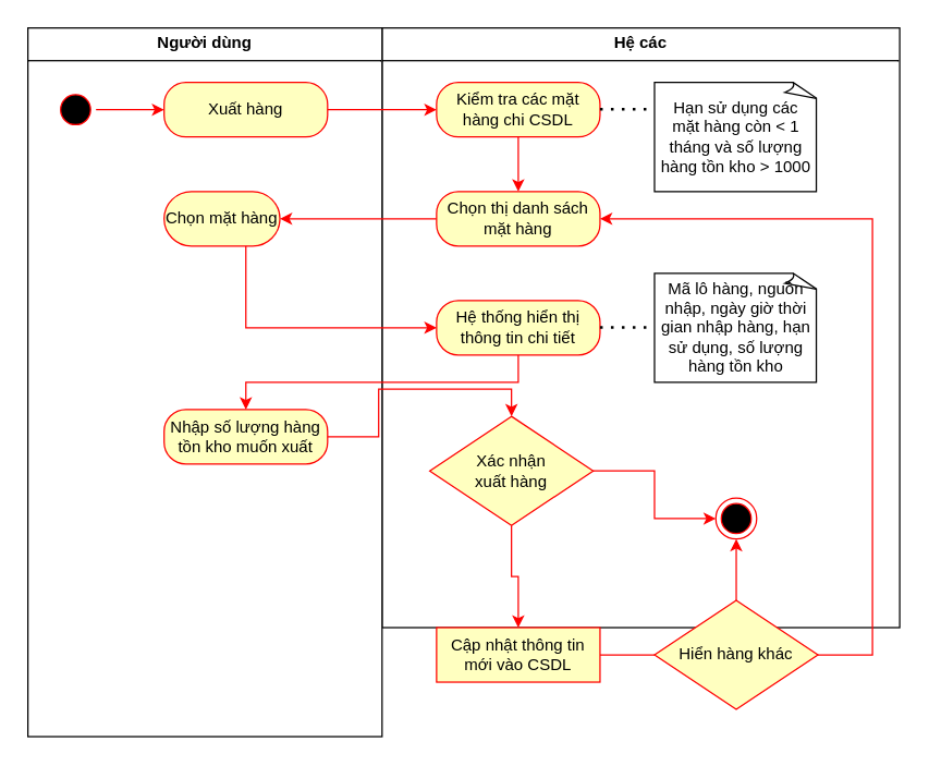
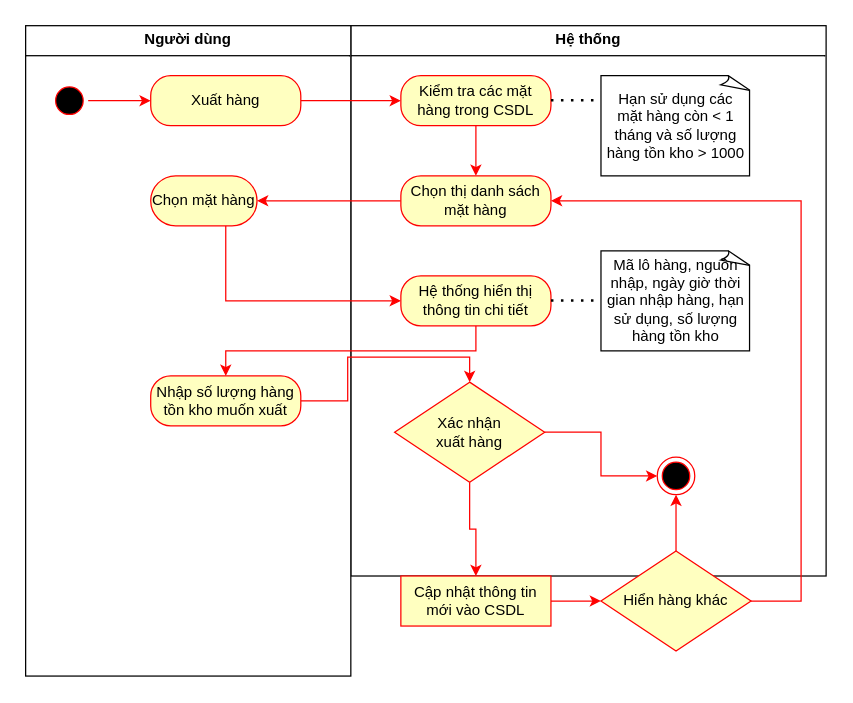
  <mxCell id="0" />
  <mxCell id="1" parent="0" />
- <mxCell id="2" value="&lt;p style=&quot;margin:0px;margin-top:4px;text-align:center;&quot;&gt;&lt;b&gt;Hệ các&lt;/b&gt;&lt;/p&gt;&lt;hr size=&quot;1&quot; style=&quot;border-style:solid;&quot;&gt;&lt;div style=&quot;height:2px;&quot;&gt;&lt;/div&gt;" style="verticalAlign=top;align=left;overflow=fill;html=1;whiteSpace=wrap;" vertex="1" parent="1"><mxGeometry x="280" width="380" height="440" as="geometry" y="20" /></mxCell>
+ <mxCell id="2" value="&lt;p style=&quot;margin:0px;margin-top:4px;text-align:center;&quot;&gt;&lt;b&gt;Hệ thống&lt;/b&gt;&lt;/p&gt;&lt;hr size=&quot;1&quot; style=&quot;border-style:solid;&quot;&gt;&lt;div style=&quot;height:2px;&quot;&gt;&lt;/div&gt;" style="verticalAlign=top;align=left;overflow=fill;html=1;whiteSpace=wrap;" vertex="1" parent="1"><mxGeometry x="280" width="380" height="440" as="geometry" y="20" /></mxCell>
  <mxCell id="3" value="&lt;p style=&quot;margin:0px;margin-top:4px;text-align:center;&quot;&gt;&lt;b&gt;Người dùng&lt;/b&gt;&lt;/p&gt;&lt;hr size=&quot;1&quot; style=&quot;border-style:solid;&quot;&gt;&lt;div style=&quot;height:2px;&quot;&gt;&lt;/div&gt;" style="verticalAlign=top;align=left;overflow=fill;html=1;whiteSpace=wrap;" vertex="1" parent="1"><mxGeometry width="260" height="520" as="geometry" x="20" y="20" /></mxCell>
  <mxCell id="4" value="" style="edgeStyle=orthogonalEdgeStyle;rounded=0;orthogonalLoop=1;jettySize=auto;html=1;strokeColor=light-dark(#FF0000,#FFFFFF);" edge="1" parent="1" source="5" target="7"><mxGeometry relative="1" as="geometry" /></mxCell>
  <mxCell id="5" value="" style="ellipse;html=1;shape=startState;fillColor=#000000;strokeColor=light-dark(#FF0000,#FFFFFF);" vertex="1" parent="1"><mxGeometry x="40" y="65" width="30" height="30" as="geometry" /></mxCell>
  <mxCell id="6" value="" style="edgeStyle=orthogonalEdgeStyle;rounded=0;orthogonalLoop=1;jettySize=auto;html=1;strokeColor=light-dark(#FF0000,#FFFFFF);" edge="1" parent="1" source="7" target="9"><mxGeometry relative="1" as="geometry" /></mxCell>
  <mxCell id="7" value="Xuất hàng" style="rounded=1;whiteSpace=wrap;html=1;arcSize=40;fontColor=#000000;fillColor=#ffffc0;strokeColor=light-dark(#FF0000,#FFFFFF);" vertex="1" parent="1"><mxGeometry x="120" y="60" width="120" height="40" as="geometry" /></mxCell>
  <mxCell id="8" value="" style="edgeStyle=orthogonalEdgeStyle;rounded=0;orthogonalLoop=1;jettySize=auto;html=1;strokeColor=light-dark(#FF0000,#FFFFFF);" edge="1" parent="1" source="9" target="30"><mxGeometry relative="1" as="geometry" /></mxCell>
- <mxCell id="9" value="Kiểm tra các mặt hàng chi CSDL" style="rounded=1;whiteSpace=wrap;html=1;arcSize=40;fontColor=#000000;fillColor=#ffffc0;strokeColor=light-dark(#FF0000,#FFFFFF);" vertex="1" parent="1"><mxGeometry x="320" y="60" width="120" height="40" as="geometry" /></mxCell>
+ <mxCell id="9" value="Kiểm tra các mặt hàng trong CSDL" style="rounded=1;whiteSpace=wrap;html=1;arcSize=40;fontColor=#000000;fillColor=#ffffc0;strokeColor=light-dark(#FF0000,#FFFFFF);" vertex="1" parent="1"><mxGeometry x="320" y="60" width="120" height="40" as="geometry" /></mxCell>
  <mxCell id="10" value="Hạn sử dụng các&lt;br&gt;mặt hàng còn &amp;lt; 1 tháng và số lượng hàng tồn kho &amp;gt; 1000" style="whiteSpace=wrap;html=1;shape=mxgraph.basic.document;align=center;strokeColor=light-dark(#000000,#FFFFFF);" vertex="1" parent="1"><mxGeometry x="480" y="60" width="120" height="80" as="geometry" /></mxCell>
  <mxCell id="11" style="edgeStyle=orthogonalEdgeStyle;rounded=0;orthogonalLoop=1;jettySize=auto;html=1;entryX=0;entryY=0.5;entryDx=0;entryDy=0;strokeColor=light-dark(#FF0000,#FFFFFF);" edge="1" parent="1" source="12" target="14"><mxGeometry relative="1" as="geometry"><Array as="points"><mxPoint x="180" y="240" /></Array></mxGeometry></mxCell>
  <mxCell id="12" value="Chọn mặt hàng" style="rounded=1;whiteSpace=wrap;html=1;arcSize=50;fontColor=#000000;fillColor=#ffffc0;strokeColor=light-dark(#FF0000,#FFFFFF);" vertex="1" parent="1"><mxGeometry x="120" y="140" width="85" height="40" as="geometry" /></mxCell>
  <mxCell id="13" style="edgeStyle=orthogonalEdgeStyle;rounded=0;orthogonalLoop=1;jettySize=auto;html=1;entryX=0.5;entryY=0;entryDx=0;entryDy=0;strokeColor=light-dark(#FF0000,#FFFFFF);" edge="1" parent="1" source="14" target="19"><mxGeometry relative="1" as="geometry"><Array as="points"><mxPoint x="380" y="280" /><mxPoint x="180" y="280" /></Array></mxGeometry></mxCell>
  <mxCell id="14" value="Hệ thống hiển thị thông tin chi tiết" style="rounded=1;whiteSpace=wrap;html=1;arcSize=40;fontColor=#000000;fillColor=#ffffc0;strokeColor=light-dark(#FF0000,#FFFFFF);" vertex="1" parent="1"><mxGeometry x="320" y="220" width="120" height="40" as="geometry" /></mxCell>
  <mxCell id="15" value="Mã lô hàng, nguồn nhập, ngày giờ thời gian nhập hàng, hạn sử dụng, số lượng hàng tồn kho" style="whiteSpace=wrap;html=1;shape=mxgraph.basic.document;align=center;strokeColor=light-dark(#000000,#FFFFFF);" vertex="1" parent="1"><mxGeometry x="480" y="200" width="120" height="80" as="geometry" /></mxCell>
  <mxCell id="16" value="" style="endArrow=none;dashed=1;html=1;dashPattern=1 3;strokeWidth=2;rounded=0;strokeColor=light-dark(#000000,#FFFFFF);" edge="1" parent="1"><mxGeometry width="50" height="50" relative="1" as="geometry"><mxPoint x="440" y="239.66" as="sourcePoint" /><mxPoint x="480" y="239.66" as="targetPoint" /></mxGeometry></mxCell>
  <mxCell id="17" value="" style="endArrow=none;dashed=1;html=1;dashPattern=1 3;strokeWidth=2;rounded=0;strokeColor=light-dark(#000000,#FFFFFF);" edge="1" parent="1"><mxGeometry width="50" height="50" relative="1" as="geometry"><mxPoint x="440" y="79.66" as="sourcePoint" /><mxPoint x="480" y="79.66" as="targetPoint" /></mxGeometry></mxCell>
  <mxCell id="18" value="" style="edgeStyle=orthogonalEdgeStyle;rounded=0;orthogonalLoop=1;jettySize=auto;html=1;entryX=0.5;entryY=0;entryDx=0;entryDy=0;strokeColor=light-dark(#FF0000,#FFFFFF);" edge="1" parent="1" source="19" target="22"><mxGeometry relative="1" as="geometry"><mxPoint x="380" y="350" as="targetPoint" /></mxGeometry></mxCell>
  <mxCell id="19" value="Nhập số lượng hàng tồn kho muốn xuất" style="rounded=1;whiteSpace=wrap;html=1;arcSize=40;fontColor=#000000;fillColor=#ffffc0;strokeColor=light-dark(#FF0000,#FFFFFF);" vertex="1" parent="1"><mxGeometry x="120" y="300" width="120" height="40" as="geometry" /></mxCell>
  <mxCell id="20" value="" style="edgeStyle=orthogonalEdgeStyle;rounded=0;orthogonalLoop=1;jettySize=auto;html=1;strokeColor=light-dark(#FF0000,#FFFFFF);" edge="1" parent="1" source="22" target="24"><mxGeometry relative="1" as="geometry" /></mxCell>
  <mxCell id="21" value="" style="edgeStyle=orthogonalEdgeStyle;rounded=0;orthogonalLoop=1;jettySize=auto;html=1;strokeColor=light-dark(#FF0000,#FFFFFF);" edge="1" parent="1" source="22" target="28"><mxGeometry relative="1" as="geometry" /></mxCell>
  <mxCell id="22" value="Xác nhận&lt;br&gt;xuất hàng" style="rhombus;whiteSpace=wrap;html=1;fontColor=#000000;fillColor=#ffffc0;strokeColor=light-dark(#FF0000,#FFFFFF);" vertex="1" parent="1"><mxGeometry x="315" y="305" width="120" height="80" as="geometry" /></mxCell>
- <mxCell id="23" value="" style="edgeStyle=orthogonalEdgeStyle;rounded=0;orthogonalLoop=1;jettySize=auto;html=1;strokeColor=light-dark(#FF0000,#FFFFFF);endArrow=none;" edge="1" parent="1" source="24" target="27"><mxGeometry relative="1" as="geometry" /></mxCell>
+ <mxCell id="23" value="" style="edgeStyle=orthogonalEdgeStyle;rounded=0;orthogonalLoop=1;jettySize=auto;html=1;strokeColor=light-dark(#FF0000,#FFFFFF);" edge="1" parent="1" source="24" target="27"><mxGeometry relative="1" as="geometry" /></mxCell>
  <mxCell id="24" value="Cập nhật thông tin&lt;br&gt;mới vào CSDL" style="whiteSpace=wrap;html=1;arcSize=40;fontColor=#000000;fillColor=#ffffc0;strokeColor=light-dark(#FF0000,#FFFFFF);rounded=0;" vertex="1" parent="1"><mxGeometry x="320" y="460" width="120" height="40" as="geometry" /></mxCell>
  <mxCell id="25" value="" style="edgeStyle=orthogonalEdgeStyle;rounded=0;orthogonalLoop=1;jettySize=auto;html=1;strokeColor=light-dark(#FF0000,#FFFFFF);" edge="1" parent="1" source="27" target="28"><mxGeometry relative="1" as="geometry" /></mxCell>
  <mxCell id="26" style="edgeStyle=orthogonalEdgeStyle;rounded=0;orthogonalLoop=1;jettySize=auto;html=1;entryX=1;entryY=0.5;entryDx=0;entryDy=0;strokeColor=light-dark(#FF0000,#FFFFFF);" edge="1" parent="1" source="27" target="30"><mxGeometry relative="1" as="geometry"><Array as="points"><mxPoint x="640" y="480" /><mxPoint x="640" y="160" /></Array></mxGeometry></mxCell>
  <mxCell id="27" value="Hiển hàng khác" style="rhombus;whiteSpace=wrap;html=1;fontColor=#000000;fillColor=#ffffc0;strokeColor=light-dark(#FF0000,#FFFFFF);" vertex="1" parent="1"><mxGeometry x="480" y="440" width="120" height="80" as="geometry" /></mxCell>
  <mxCell id="28" value="" style="ellipse;html=1;shape=endState;fillColor=#000000;strokeColor=light-dark(#FF0000,#FFFFFF);" vertex="1" parent="1"><mxGeometry x="525" y="365" width="30" height="30" as="geometry" /></mxCell>
  <mxCell id="29" value="" style="edgeStyle=orthogonalEdgeStyle;rounded=0;orthogonalLoop=1;jettySize=auto;html=1;strokeColor=light-dark(#FF0000,#FFFFFF);" edge="1" parent="1" source="30" target="12"><mxGeometry relative="1" as="geometry" /></mxCell>
  <mxCell id="30" value="Chọn thị danh sách mặt hàng" style="rounded=1;whiteSpace=wrap;html=1;arcSize=40;fontColor=#000000;fillColor=#ffffc0;strokeColor=light-dark(#FF0000,#FFFFFF);" vertex="1" parent="1"><mxGeometry x="320" y="140" width="120" height="40" as="geometry" /></mxCell>
